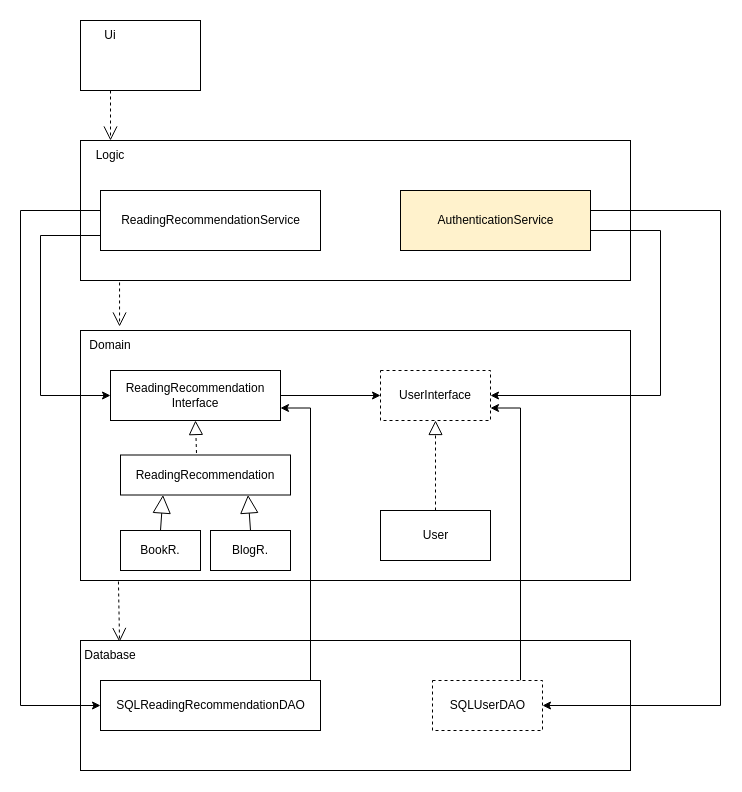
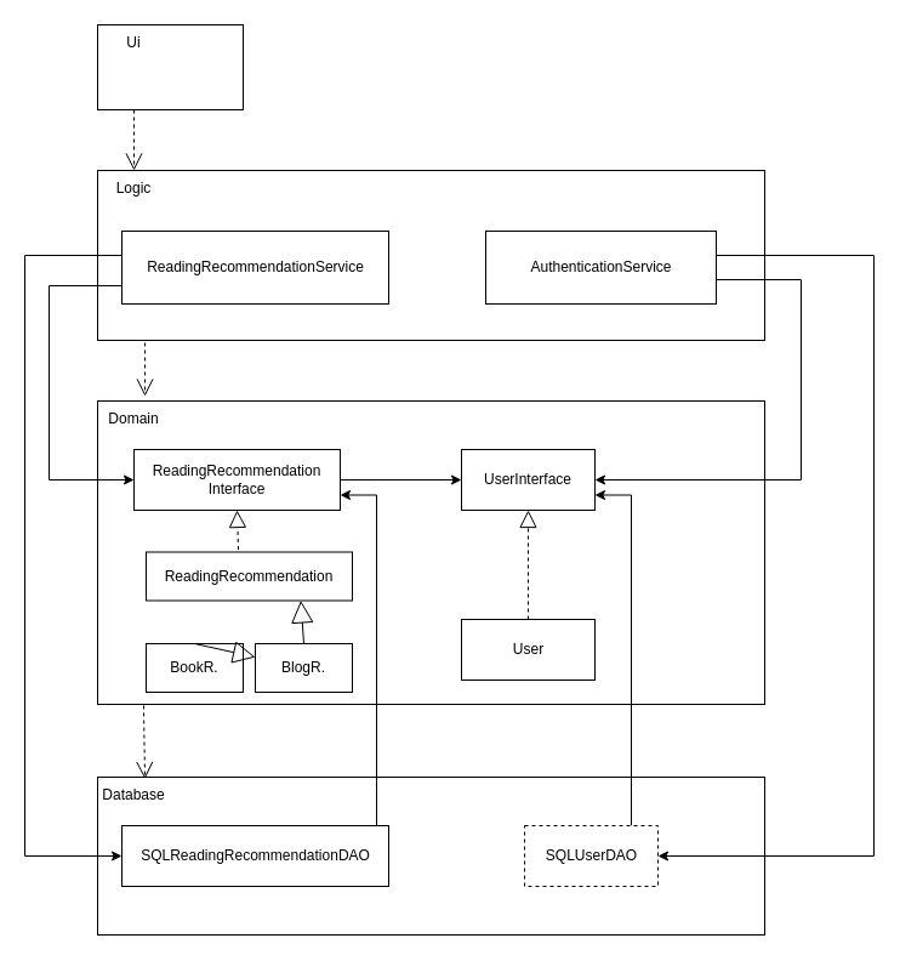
  <mxCell id="0" />
  <mxCell id="1" parent="0" />
  <mxCell id="2" value="" style="rounded=0;whiteSpace=wrap;html=1;" parent="1" vertex="1"><mxGeometry x="80" y="640" width="550" height="130" as="geometry" /></mxCell>
  <mxCell id="3" value="" style="rounded=0;whiteSpace=wrap;html=1;" parent="1" vertex="1"><mxGeometry x="80" y="330" width="550" height="250" as="geometry" /></mxCell>
  <mxCell id="4" value="" style="rounded=0;whiteSpace=wrap;html=1;" parent="1" vertex="1"><mxGeometry x="80" y="140" width="550" height="140" as="geometry" /></mxCell>
  <mxCell id="5" value="ReadingRecommendation" style="rounded=0;whiteSpace=wrap;html=1;" parent="1" vertex="1"><mxGeometry x="120" y="454.5" width="170" height="40" as="geometry" /></mxCell>
  <mxCell id="6" value="BookR." style="rounded=0;whiteSpace=wrap;html=1;" parent="1" vertex="1"><mxGeometry x="120" y="530" width="80" height="40" as="geometry" /></mxCell>
  <mxCell id="7" value="BlogR." style="rounded=0;whiteSpace=wrap;html=1;" parent="1" vertex="1"><mxGeometry x="210" y="530" width="80" height="40" as="geometry" /></mxCell>
- <mxCell id="8" value="Extends" style="endArrow=block;endSize=16;endFill=0;html=1;rounded=0;exitX=0.5;exitY=0;exitDx=0;exitDy=0;fontColor=none;noLabel=1;entryX=0.25;entryY=1;entryDx=0;entryDy=0;" parent="1" source="6" target="5" edge="1"><mxGeometry width="160" relative="1" as="geometry"><mxPoint x="330" y="290" as="sourcePoint" /><mxPoint x="150" y="410" as="targetPoint" /></mxGeometry></mxCell>
+ <mxCell id="8" value="Extends" style="endArrow=block;endSize=16;endFill=0;html=1;rounded=0;exitX=0.5;exitY=0;exitDx=0;exitDy=0;fontColor=none;noLabel=1;" parent="1" source="6" target="7" edge="1"><mxGeometry width="160" relative="1" as="geometry"><mxPoint x="330" y="290" as="sourcePoint" /><mxPoint x="150" y="410" as="targetPoint" /></mxGeometry></mxCell>
  <mxCell id="9" value="Extends" style="endArrow=block;endSize=16;endFill=0;html=1;rounded=0;exitX=0.5;exitY=0;exitDx=0;exitDy=0;fontColor=none;noLabel=1;entryX=0.75;entryY=1;entryDx=0;entryDy=0;" parent="1" source="7" target="5" edge="1"><mxGeometry width="160" relative="1" as="geometry"><mxPoint x="330" y="290" as="sourcePoint" /><mxPoint x="250" y="410" as="targetPoint" /></mxGeometry></mxCell>
  <mxCell id="10" value="" style="endArrow=block;dashed=1;endFill=0;endSize=12;html=1;rounded=0;exitX=0.447;exitY=-0.05;exitDx=0;exitDy=0;entryX=0.5;entryY=1;entryDx=0;entryDy=0;exitPerimeter=0;" parent="1" source="5" target="23" edge="1"><mxGeometry width="160" relative="1" as="geometry"><mxPoint x="330" y="290" as="sourcePoint" /><mxPoint x="400" y="230" as="targetPoint" /></mxGeometry></mxCell>
  <mxCell id="11" value="User" style="html=1;" parent="1" vertex="1"><mxGeometry x="380" y="510" width="110" height="50" as="geometry" /></mxCell>
  <mxCell id="12" style="edgeStyle=orthogonalEdgeStyle;rounded=0;orthogonalLoop=1;jettySize=auto;html=1;fontColor=none;entryX=0;entryY=0.5;entryDx=0;entryDy=0;" parent="1" source="13" target="30" edge="1"><mxGeometry relative="1" as="geometry"><mxPoint x="60" y="705" as="targetPoint" /><Array as="points"><mxPoint x="20" y="210" /><mxPoint x="20" y="705" /></Array></mxGeometry></mxCell>
  <mxCell id="13" value="ReadingRecommendationService" style="html=1;" parent="1" vertex="1"><mxGeometry x="100" y="190" width="220" height="60" as="geometry" /></mxCell>
  <mxCell id="14" style="edgeStyle=orthogonalEdgeStyle;rounded=0;orthogonalLoop=1;jettySize=auto;html=1;entryX=1;entryY=0.5;entryDx=0;entryDy=0;" parent="1" source="16" target="24" edge="1"><mxGeometry relative="1" as="geometry"><Array as="points"><mxPoint x="660" y="230" /><mxPoint x="660" y="395" /></Array></mxGeometry></mxCell>
  <mxCell id="15" style="edgeStyle=orthogonalEdgeStyle;rounded=0;orthogonalLoop=1;jettySize=auto;html=1;fontColor=none;entryX=1;entryY=0.5;entryDx=0;entryDy=0;" parent="1" source="16" target="32" edge="1"><mxGeometry relative="1" as="geometry"><mxPoint x="570" y="705" as="targetPoint" /><Array as="points"><mxPoint x="720" y="210" /><mxPoint x="720" y="705" /></Array></mxGeometry></mxCell>
- <mxCell id="16" value="AuthenticationService" style="html=1;fillColor=#fff2cc;" parent="1" vertex="1"><mxGeometry x="400" y="190" width="190" height="60" as="geometry" /></mxCell>
+ <mxCell id="16" value="AuthenticationService" style="html=1;" parent="1" vertex="1"><mxGeometry x="400" y="190" width="190" height="60" as="geometry" /></mxCell>
  <mxCell id="17" value="" style="endArrow=classic;html=1;rounded=0;exitX=0;exitY=0.75;exitDx=0;exitDy=0;entryX=0;entryY=0.5;entryDx=0;entryDy=0;" parent="1" source="13" target="23" edge="1"><mxGeometry width="50" height="50" relative="1" as="geometry"><mxPoint x="390" y="290" as="sourcePoint" /><mxPoint x="440" y="240" as="targetPoint" /><Array as="points"><mxPoint x="40" y="235" /><mxPoint x="40" y="395" /></Array></mxGeometry></mxCell>
  <mxCell id="18" value="" style="rounded=0;whiteSpace=wrap;html=1;" parent="1" vertex="1"><mxGeometry x="80" y="20" width="120" height="70" as="geometry" /></mxCell>
  <mxCell id="19" value="Logic" style="text;html=1;strokeColor=none;fillColor=none;align=center;verticalAlign=middle;whiteSpace=wrap;rounded=0;" parent="1" vertex="1"><mxGeometry x="80" y="140" width="60" height="30" as="geometry" /></mxCell>
  <mxCell id="20" value="Domain" style="text;html=1;strokeColor=none;fillColor=none;align=center;verticalAlign=middle;whiteSpace=wrap;rounded=0;" parent="1" vertex="1"><mxGeometry x="80" y="330" width="60" height="30" as="geometry" /></mxCell>
  <mxCell id="21" value="Database" style="text;html=1;strokeColor=none;fillColor=none;align=center;verticalAlign=middle;whiteSpace=wrap;rounded=0;" parent="1" vertex="1"><mxGeometry x="80" y="640" width="60" height="30" as="geometry" /></mxCell>
  <mxCell id="22" style="edgeStyle=orthogonalEdgeStyle;rounded=0;orthogonalLoop=1;jettySize=auto;html=1;exitX=1;exitY=0.5;exitDx=0;exitDy=0;entryX=0;entryY=0.5;entryDx=0;entryDy=0;fontColor=none;" parent="1" source="23" target="24" edge="1"><mxGeometry relative="1" as="geometry" /></mxCell>
  <mxCell id="23" value="&lt;div&gt;ReadingRecommendation&lt;/div&gt;&lt;div&gt;Interface&lt;/div&gt;" style="rounded=0;whiteSpace=wrap;html=1;" parent="1" vertex="1"><mxGeometry x="110" y="370" width="170" height="50" as="geometry" /></mxCell>
- <mxCell id="24" value="UserInterface" style="rounded=0;whiteSpace=wrap;html=1;dashed=1;" parent="1" vertex="1"><mxGeometry x="380" y="370" width="110" height="50" as="geometry" /></mxCell>
+ <mxCell id="24" value="UserInterface" style="rounded=0;whiteSpace=wrap;html=1;" parent="1" vertex="1"><mxGeometry x="380" y="370" width="110" height="50" as="geometry" /></mxCell>
  <mxCell id="25" value="" style="endArrow=block;dashed=1;endFill=0;endSize=12;html=1;rounded=0;entryX=0.5;entryY=1;entryDx=0;entryDy=0;exitX=0.5;exitY=0;exitDx=0;exitDy=0;" parent="1" source="11" target="24" edge="1"><mxGeometry width="160" relative="1" as="geometry"><mxPoint x="450" y="350" as="sourcePoint" /><mxPoint x="445" y="330" as="targetPoint" /></mxGeometry></mxCell>
  <mxCell id="26" value="Use" style="endArrow=open;endSize=12;dashed=1;rounded=0;exitX=0.25;exitY=1;exitDx=0;exitDy=0;html=1;fontColor=none;noLabel=1;" parent="1" source="18" edge="1"><mxGeometry x="-1" y="72" width="160" relative="1" as="geometry"><mxPoint x="330" y="260" as="sourcePoint" /><mxPoint x="110" y="140" as="targetPoint" /><mxPoint x="-2" y="-15" as="offset" /></mxGeometry></mxCell>
  <mxCell id="27" value="Use" style="endArrow=open;endSize=12;dashed=1;rounded=0;exitX=0.071;exitY=1.014;exitDx=0;exitDy=0;html=1;fontColor=none;noLabel=1;exitPerimeter=0;entryX=0.071;entryY=-0.016;entryDx=0;entryDy=0;entryPerimeter=0;" parent="1" source="4" target="3" edge="1"><mxGeometry x="-1" y="72" width="160" relative="1" as="geometry"><mxPoint x="150" y="200" as="sourcePoint" /><mxPoint x="120" y="200" as="targetPoint" /><mxPoint x="-2" y="-15" as="offset" /></mxGeometry></mxCell>
  <mxCell id="28" value="Use" style="endArrow=open;endSize=12;dashed=1;rounded=0;exitX=0.069;exitY=1.004;exitDx=0;exitDy=0;html=1;fontColor=none;noLabel=1;exitPerimeter=0;entryX=0.071;entryY=0.012;entryDx=0;entryDy=0;entryPerimeter=0;" parent="1" source="3" target="2" edge="1"><mxGeometry x="-1" y="72" width="160" relative="1" as="geometry"><mxPoint x="120" y="510" as="sourcePoint" /><mxPoint x="118" y="590" as="targetPoint" /><mxPoint x="-2" y="-15" as="offset" /></mxGeometry></mxCell>
  <mxCell id="29" style="edgeStyle=orthogonalEdgeStyle;rounded=0;orthogonalLoop=1;jettySize=auto;html=1;exitX=0.75;exitY=0;exitDx=0;exitDy=0;entryX=1;entryY=0.75;entryDx=0;entryDy=0;" edge="1" parent="1" source="30" target="23"><mxGeometry relative="1" as="geometry"><Array as="points"><mxPoint x="310" y="680" /><mxPoint x="310" y="408" /></Array></mxGeometry></mxCell>
  <mxCell id="30" value="SQLReadingRecommendationDAO" style="html=1;fontColor=none;" parent="1" vertex="1"><mxGeometry x="100" y="680" width="220" height="50" as="geometry" /></mxCell>
  <mxCell id="31" style="edgeStyle=orthogonalEdgeStyle;rounded=0;orthogonalLoop=1;jettySize=auto;html=1;entryX=1;entryY=0.75;entryDx=0;entryDy=0;" edge="1" parent="1" source="32" target="24"><mxGeometry relative="1" as="geometry"><Array as="points"><mxPoint x="520" y="408" /></Array></mxGeometry></mxCell>
  <mxCell id="32" value="SQLUserDAO" style="html=1;fontColor=none;dashed=1;" parent="1" vertex="1"><mxGeometry x="432" y="680" width="110" height="50" as="geometry" /></mxCell>
  <mxCell id="33" value="Ui" style="text;html=1;strokeColor=none;fillColor=none;align=center;verticalAlign=middle;whiteSpace=wrap;rounded=0;fontColor=none;" parent="1" vertex="1"><mxGeometry x="80" y="20" width="60" height="30" as="geometry" /></mxCell>
